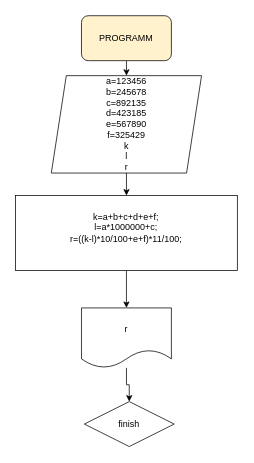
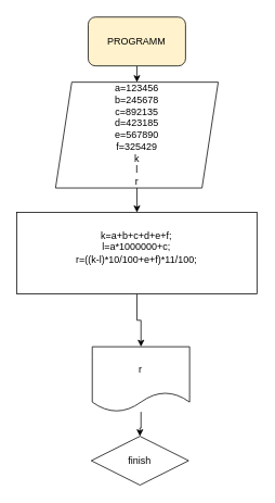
  <mxCell id="0" />
  <mxCell id="1" parent="0" />
  <mxCell id="2" value="" style="edgeStyle=orthogonalEdgeStyle;rounded=0;orthogonalLoop=1;jettySize=auto;html=1;" parent="1" source="3" target="5" edge="1"><mxGeometry relative="1" as="geometry" /></mxCell>
  <mxCell id="3" value="PROGRAMM" style="rounded=1;whiteSpace=wrap;html=1;fillColor=#fff2cc;" parent="1" vertex="1"><mxGeometry x="108.25" y="20" width="120" height="60" as="geometry" /></mxCell>
  <mxCell id="4" value="" style="edgeStyle=orthogonalEdgeStyle;rounded=0;orthogonalLoop=1;jettySize=auto;html=1;" parent="1" source="5" target="7" edge="1"><mxGeometry relative="1" as="geometry" /></mxCell>
  <mxCell id="5" value="a=123456&lt;br&gt;b=245678&lt;br&gt;c=892135&lt;br&gt;d=423185&lt;br&gt;e=567890&lt;br&gt;f=325429&lt;br&gt;k&lt;br&gt;l&lt;br&gt;r" style="shape=parallelogram;perimeter=parallelogramPerimeter;whiteSpace=wrap;html=1;fixedSize=1;" parent="1" vertex="1"><mxGeometry x="68" y="100" width="200.5" height="130" as="geometry" /></mxCell>
  <mxCell id="6" value="" style="edgeStyle=orthogonalEdgeStyle;rounded=0;orthogonalLoop=1;jettySize=auto;html=1;" parent="1" source="7" target="9" edge="1"><mxGeometry relative="1" as="geometry" /></mxCell>
  <mxCell id="7" value="k=a+b+c+d+e+f;&lt;br&gt;l=a*1000000+c;&lt;br&gt;r=((k-l)*10/100+e+f)*11/100;&lt;br&gt;&lt;br&gt;" style="rounded=0;whiteSpace=wrap;html=1;" parent="1" vertex="1"><mxGeometry x="20.25" y="260" width="296" height="100" as="geometry" /></mxCell>
  <mxCell id="8" value="" style="edgeStyle=orthogonalEdgeStyle;rounded=0;orthogonalLoop=1;jettySize=auto;html=1;" parent="1" source="9" target="10" edge="1"><mxGeometry relative="1" as="geometry" /></mxCell>
- <mxCell id="9" value="r" style="shape=document;whiteSpace=wrap;html=1;boundedLbl=1;" parent="1" vertex="1"><mxGeometry x="108.25" y="410" width="120" height="80" as="geometry" /></mxCell>
+ <mxCell id="9" value="r" style="shape=document;whiteSpace=wrap;html=1;boundedLbl=1;" parent="1" vertex="1"><mxGeometry x="113.25" y="425" width="120" height="80" as="geometry" /></mxCell>
  <mxCell id="10" value="finish" style="rhombus;whiteSpace=wrap;html=1;" parent="1" vertex="1"><mxGeometry x="112" y="535" width="120" height="60" as="geometry" /></mxCell>
